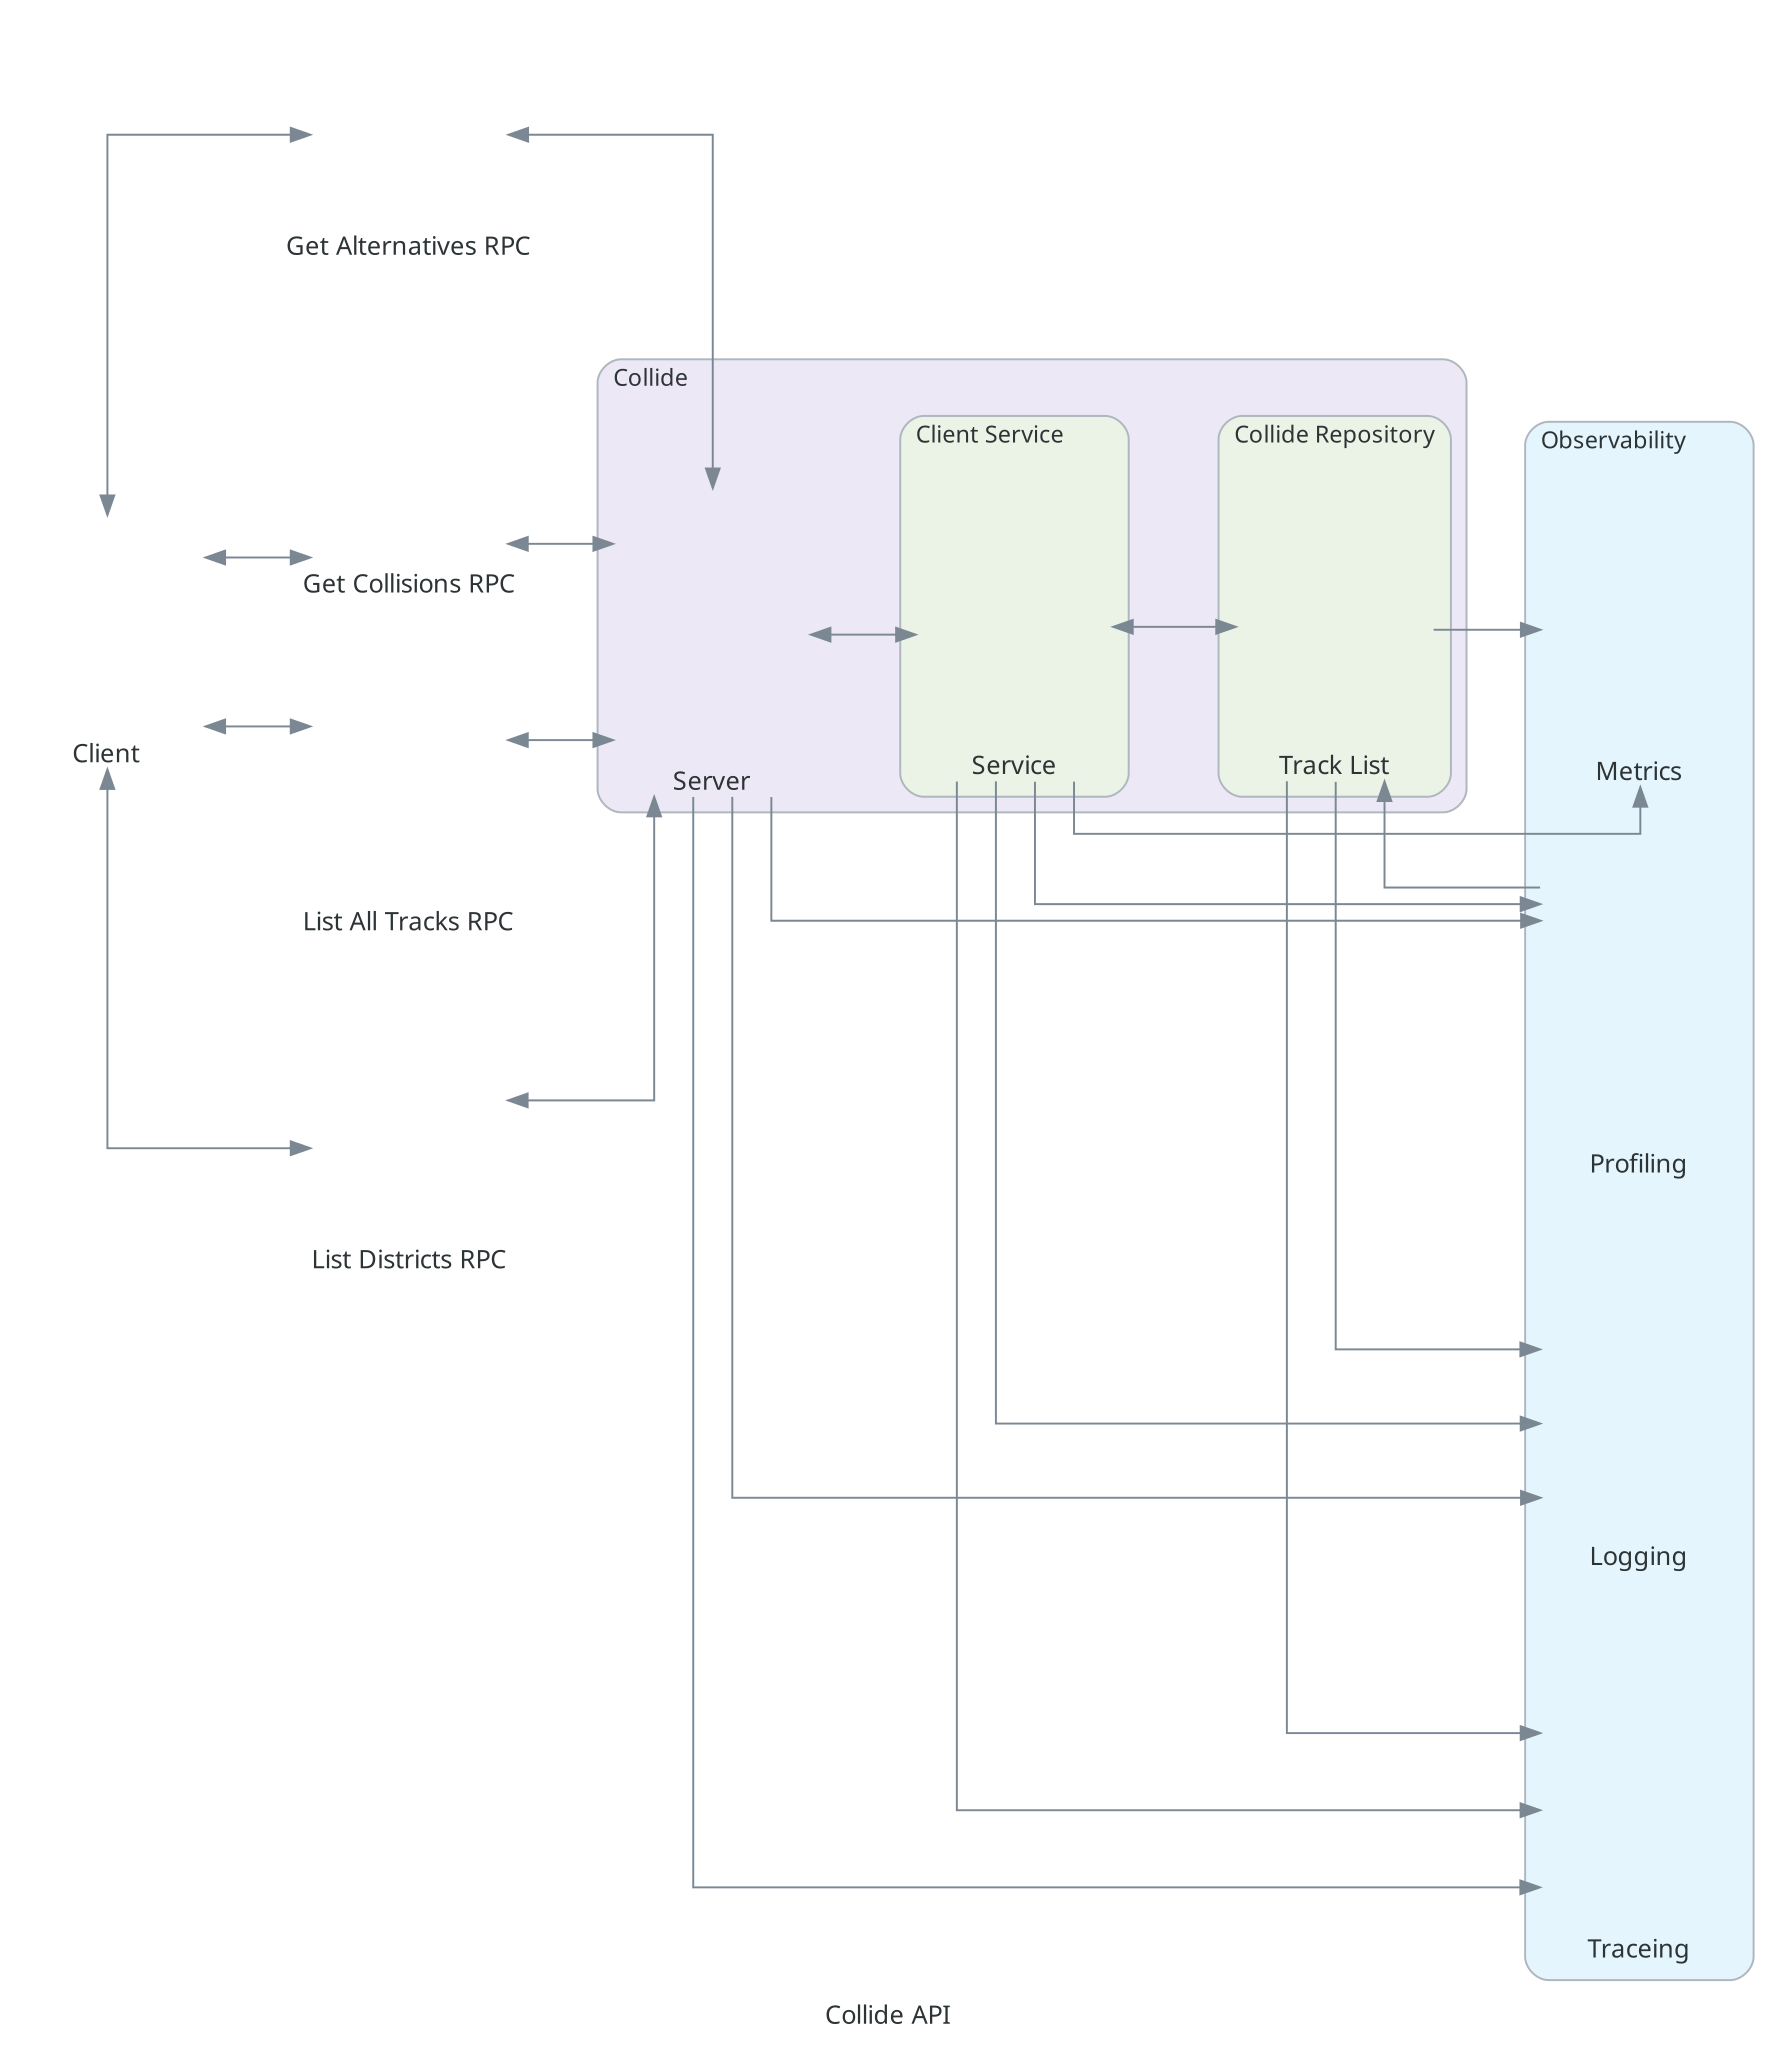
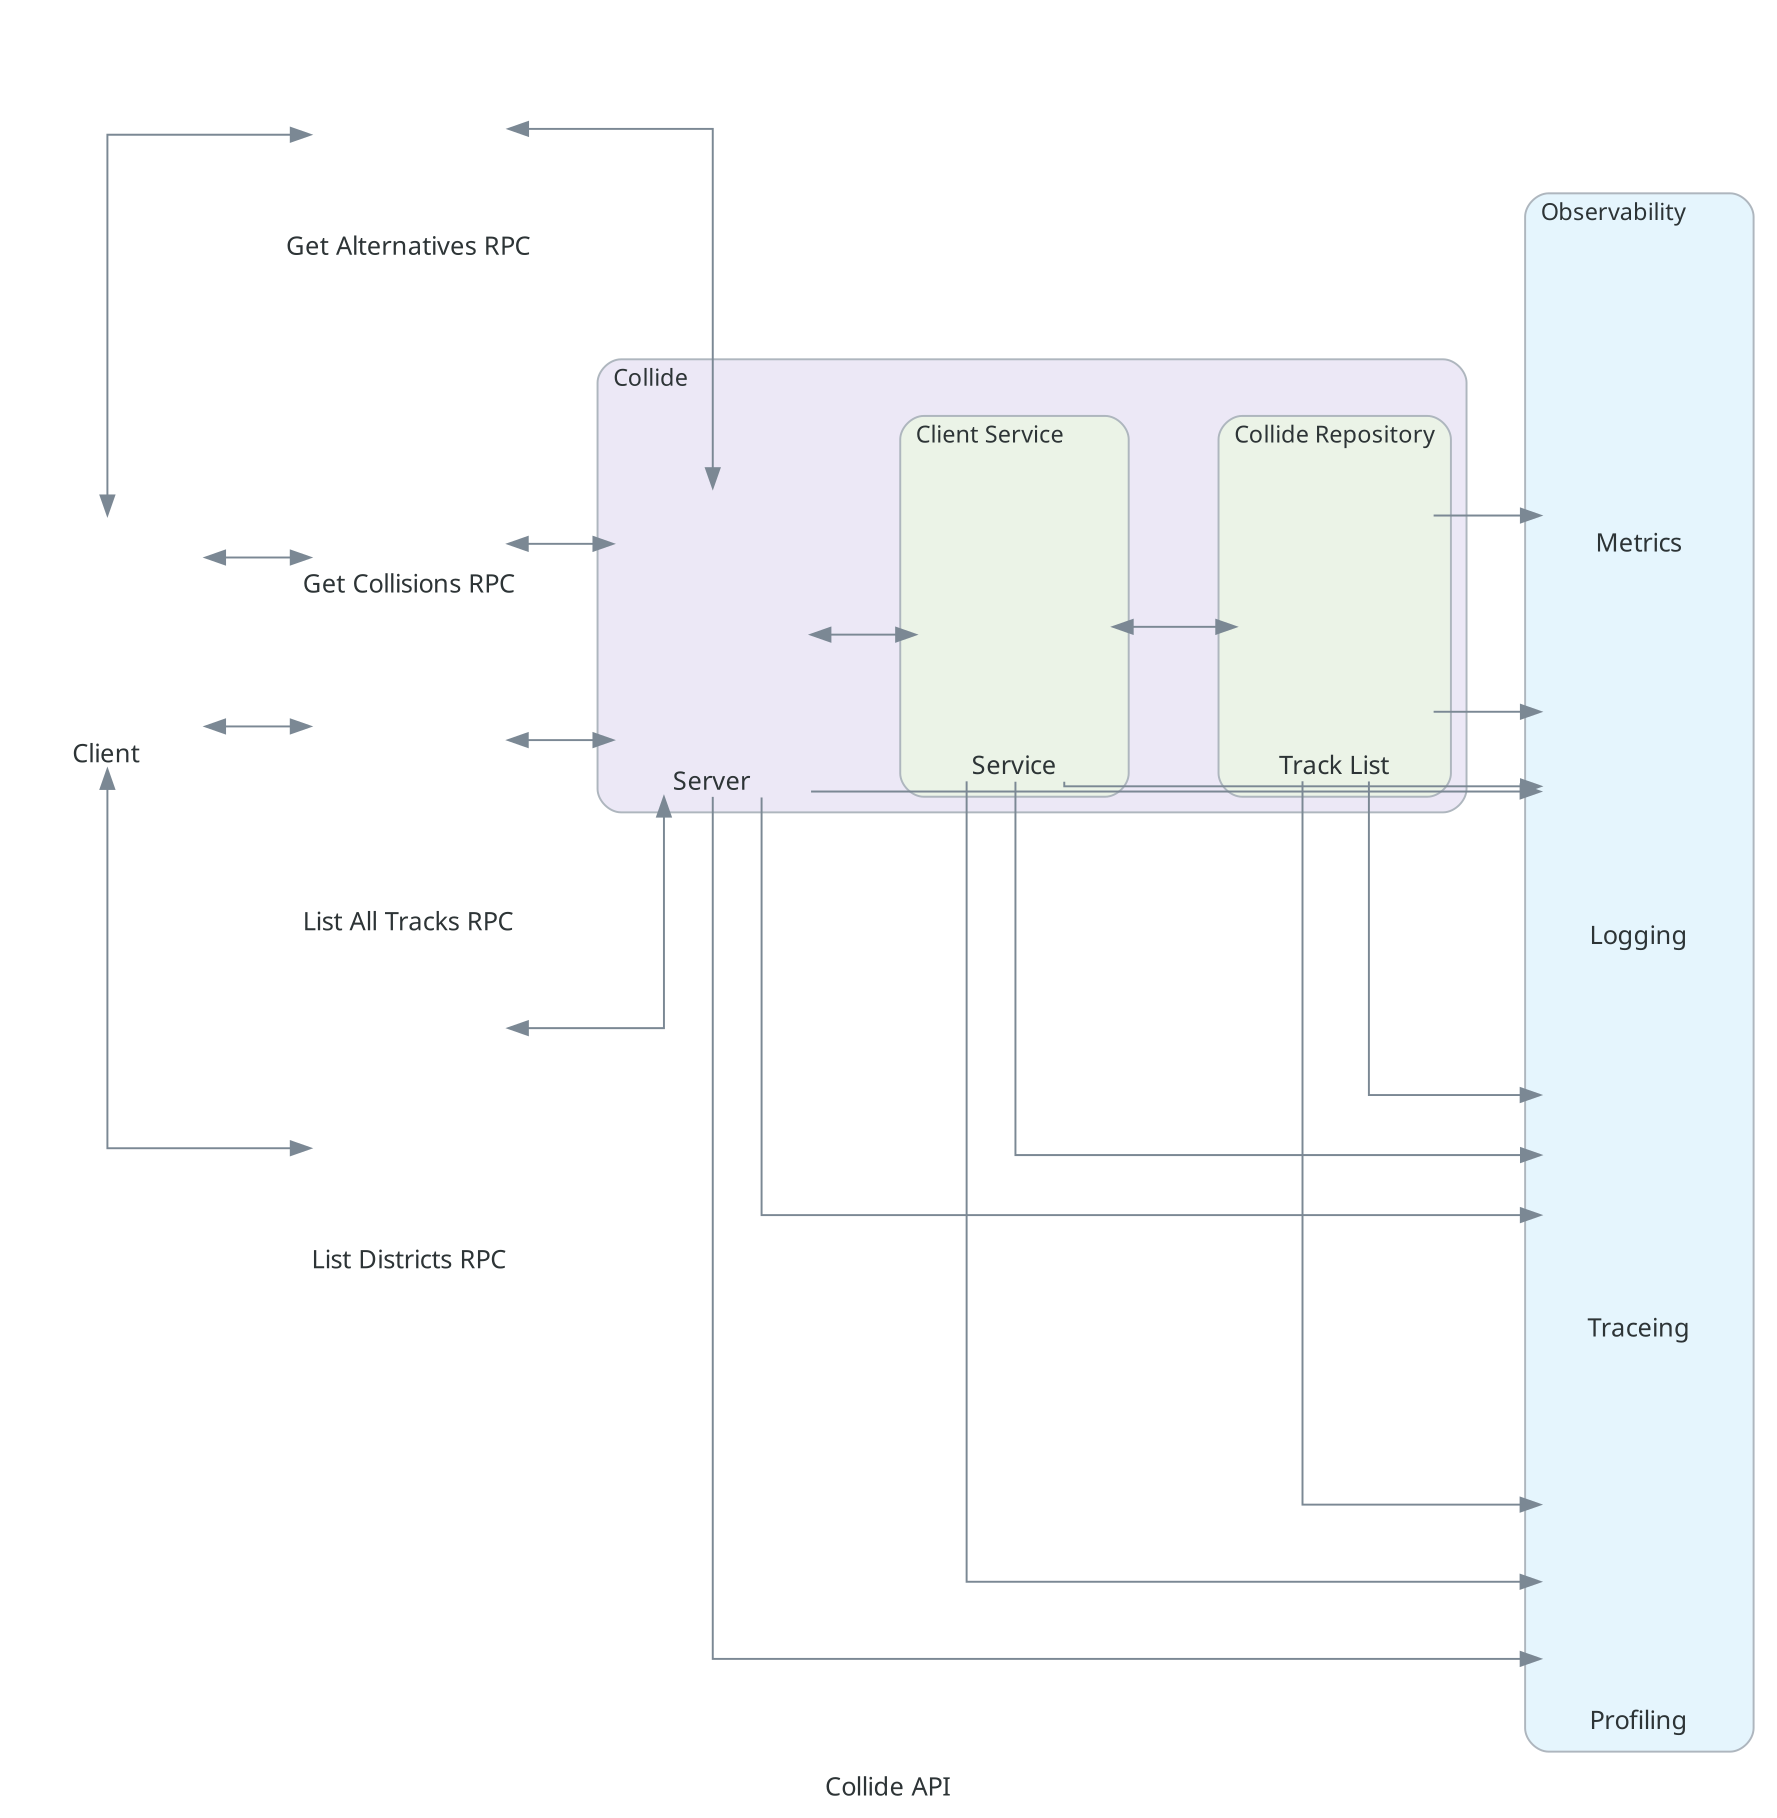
  digraph {
    fontcolor="#2D3436"
    fontname="Sans-Serif"
    fontsize=13
    label="Collide API"
    nodesep=0.6
    rankdir=LR
    ranksep=0.75
    splines=ortho
    node [fixedsize=true fontcolor="#2D3436" fontname="Sans-Serif" fontsize=13 labelloc=b shape=none style=rounded]
    edge [color="#7B8894" dir=forward fontcolor="#2D3436" fontname="Sans-Serif" fontsize=13]
    n1 [height=2.1999999999999997 label="Track List" width=1.4]
    n2 [height=2.1999999999999997 label=Service width=1.4]
    n3 [height=2.1999999999999997 label=Server width=1.4]
    n4 [height=2.1999999999999997 label=Profiling width=1.4]
    n5 [height=2.1999999999999997 label=Logging width=1.4]
    n6 [height=2.1999999999999997 label=Metrics width=1.4]
    n7 [height=2.1999999999999997 label=Traceing width=1.4]
    n8 [height=1.7999999999999998 label="Get Alternatives RPC" width=1.4]
    n9 [height=1.7999999999999998 label="Get Collisions RPC" width=1.4]
    n10 [height=1.7999999999999998 label=Client width=1.4]
    n11 [height=1.7999999999999998 label="List All Tracks RPC" width=1.4]
    n12 [height=1.7999999999999998 label="List Districts RPC" width=1.4]
    subgraph cluster_1 {
      bgcolor="#ECE8F6"
      fontsize=12
      label=Collide
      labeljust=l
      pencolor="#AEB6BE"
      shape=box
      style=rounded
      n3
      subgraph cluster_2 {
        bgcolor="#EBF3E7"
        fontsize=12
        label="Collide Repository"
        labeljust=l
        pencolor="#AEB6BE"
        shape=box
        style=rounded
        n1
      }
      subgraph cluster_3 {
        bgcolor="#EBF3E7"
        fontsize=12
        label="Client Service"
        labeljust=l
        pencolor="#AEB6BE"
        shape=box
        style=rounded
        n2
      }
    }
    subgraph cluster_4 {
      bgcolor="#E5F5FD"
      fontsize=12
      label=Observability
      labeljust=l
      pencolor="#AEB6BE"
      shape=box
      style=rounded
      n4
      n5
      n6
      n7
    }
-   n4 -> n1
+   n1 -> n4
    n1 -> n5
    n1 -> n6
    n1 -> n7
    n2 -> n1 [dir=both]
    n2 -> n4
    n2 -> n5
-   n2 -> n6
    n2 -> n7
    n3 -> n2 [dir=both]
    n3 -> n4
    n3 -> n5
    n3 -> n7
    n8 -> n3 [dir=both]
    n9 -> n3 [dir=both]
    n10 -> n8 [dir=both]
    n10 -> n9 [dir=both]
    n10 -> n11 [dir=both]
    n10 -> n12 [dir=both]
    n11 -> n3 [dir=both]
    n12 -> n3 [dir=both]
  }
